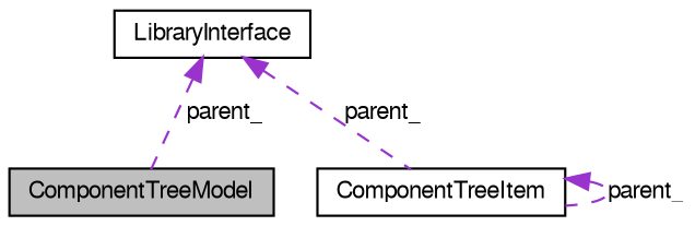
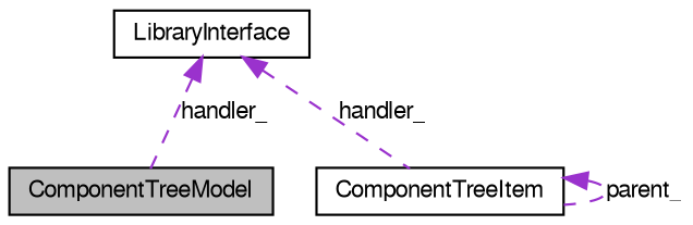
  digraph {
    node [color=black fontname=FreeSans fontsize=10 shape=record]
    edge [color=darkorchid3 dir=back fontname=FreeSans fontsize=10 labelfontname=FreeSans labelfontsize=10 style=dashed]
    n1 [fillcolor=grey75 fontcolor=black height=0.2 label=ComponentTreeModel style=filled width=0.4]
    n2 [height=0.2 label=LibraryInterface width=0.4]
    n3 [height=0.2 label=ComponentTreeItem width=0.4]
-   n2 -> n1 [label=parent_]
-   n2 -> n3 [label=parent_]
+   n2 -> n1 [label=handler_]
+   n2 -> n3 [label=handler_]
    n3 -> n3 [label=parent_]
  }
